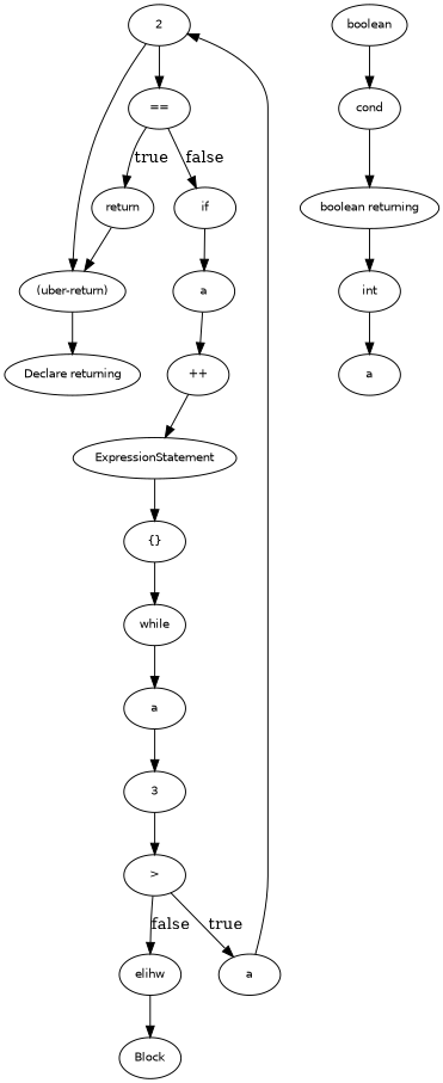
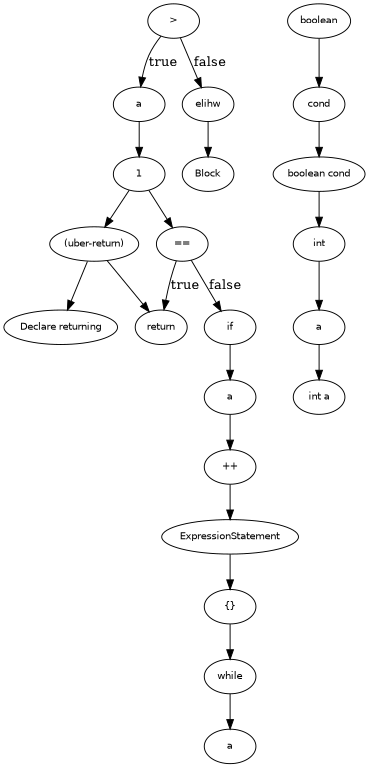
  digraph {
    node [fontname=Helvetica fontsize=10]
    n1 [label=return]
    n2 [label="(uber-return)"]
    n3 [label="Declare returning"]
-   n4 [label=2]
+   n4 [label=1]
    n5 [label="=="]
    n6 [label=if]
    n7 [label=a]
    n8 [label=a]
    n9 [label="++"]
    n10 [label="{}"]
    n11 [label=while]
    n12 [label=a]
-   n13 [label=3]
    n14 [label=">"]
    n15 [label=elihw]
    n16 [label=Block]
    n17 [label=a]
+   n18 [label="int a"]
    n19 [label=int]
    n20 [label=cond]
-   n21 [label="boolean returning"]
+   n21 [label="boolean cond"]
    n22 [label=boolean]
    n23 [label=ExpressionStatement]
-   n1 -> n2
+   n2 -> n1
    n2 -> n3
    n4 -> n2
    n4 -> n5
    n5 -> n1 [label=true]
    n5 -> n6 [label=false]
    n6 -> n8
    n7 -> n4
    n8 -> n9
    n9 -> n23
    n10 -> n11
    n11 -> n12
-   n12 -> n13
-   n13 -> n14
    n14 -> n7 [label=true]
    n14 -> n15 [label=false]
    n15 -> n16
+   n17 -> n18
    n19 -> n17
    n20 -> n21
    n21 -> n19
    n22 -> n20
    n23 -> n10
  }
